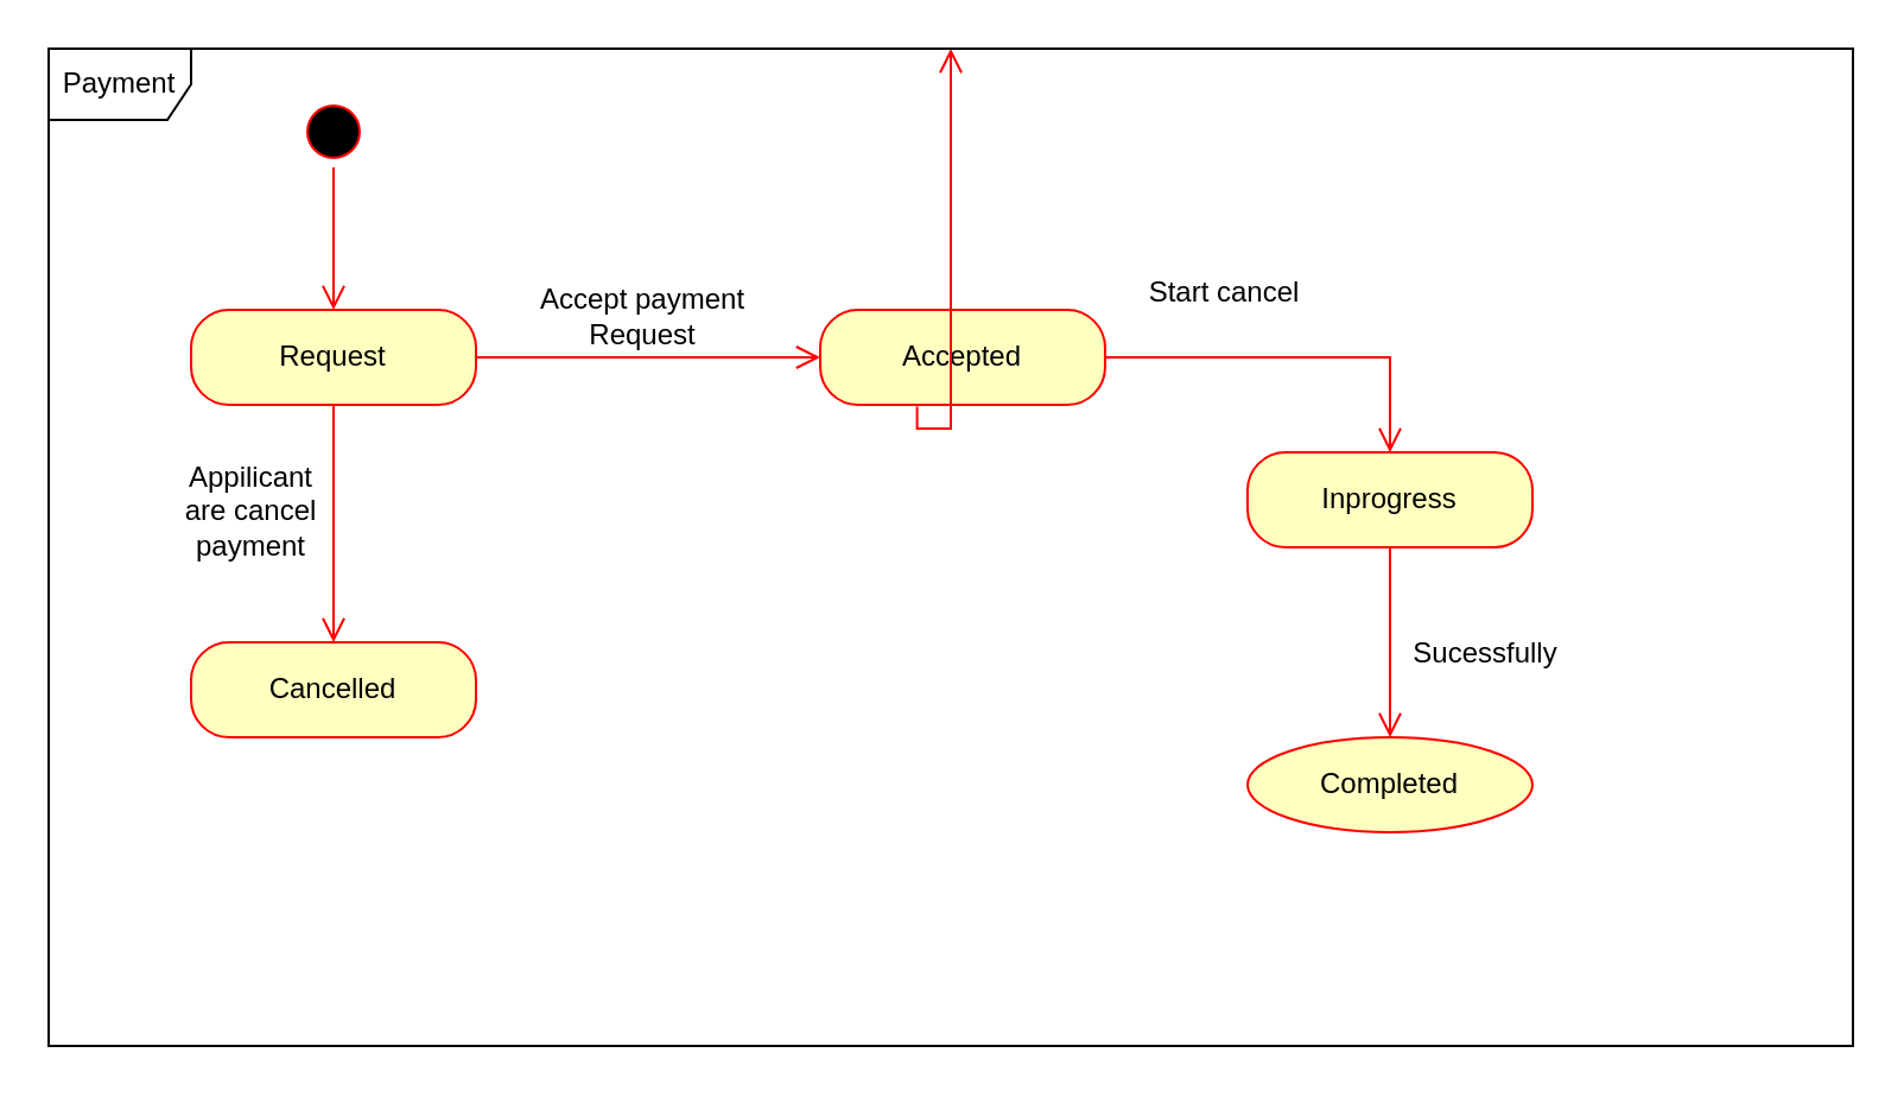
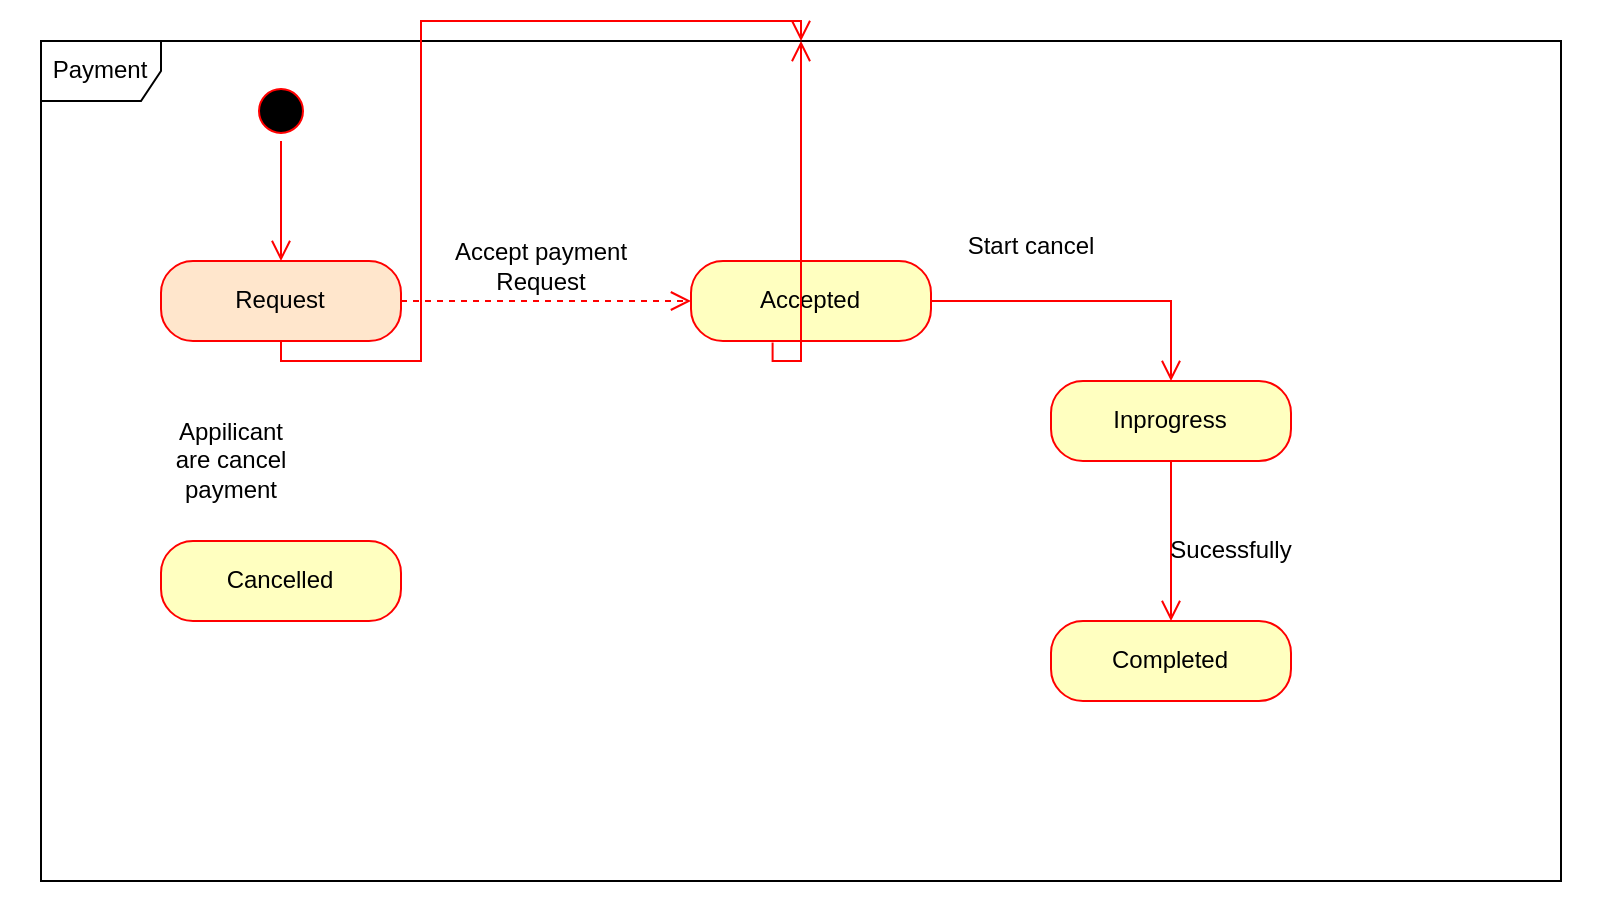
  <mxCell id="0" />
  <mxCell id="1" parent="0" />
  <mxCell id="2" value="Payment" style="shape=umlFrame;whiteSpace=wrap;html=1;pointerEvents=0;" vertex="1" parent="1"><mxGeometry x="20" y="20" width="760" height="420" as="geometry" /></mxCell>
  <mxCell id="3" value="" style="ellipse;html=1;shape=startState;fillColor=#000000;strokeColor=#ff0000;" vertex="1" parent="1"><mxGeometry x="125" y="40" width="30" height="30" as="geometry" /></mxCell>
  <mxCell id="4" value="" style="edgeStyle=orthogonalEdgeStyle;html=1;verticalAlign=bottom;endArrow=open;endSize=8;strokeColor=#ff0000;rounded=0;" edge="1" source="3" parent="1"><mxGeometry relative="1" as="geometry"><mxPoint x="140" y="130" as="targetPoint" /></mxGeometry></mxCell>
- <mxCell id="5" value="Request" style="rounded=1;whiteSpace=wrap;html=1;arcSize=40;fontColor=#000000;fillColor=#ffffc0;strokeColor=#ff0000;" vertex="1" parent="1"><mxGeometry x="80" y="130" width="120" height="40" as="geometry" /></mxCell>
- <mxCell id="6" value="" style="edgeStyle=orthogonalEdgeStyle;html=1;verticalAlign=bottom;endArrow=open;endSize=8;strokeColor=#ff0000;rounded=0;entryX=0.5;entryY=0;entryDx=0;entryDy=0;" edge="1" source="5" parent="1" target="7"><mxGeometry relative="1" as="geometry"><mxPoint x="140" y="230" as="targetPoint" /></mxGeometry></mxCell>
+ <mxCell id="5" value="Request" style="rounded=1;whiteSpace=wrap;html=1;arcSize=40;fontColor=#000000;fillColor=#ffe6cc;strokeColor=#ff0000;" vertex="1" parent="1"><mxGeometry x="80" y="130" width="120" height="40" as="geometry" /></mxCell>
+ <mxCell id="6" value="" style="edgeStyle=orthogonalEdgeStyle;html=1;verticalAlign=bottom;endArrow=open;endSize=8;strokeColor=#ff0000;rounded=0;" edge="1" source="5" parent="1" target="2"><mxGeometry relative="1" as="geometry"><mxPoint x="140" y="230" as="targetPoint" /></mxGeometry></mxCell>
  <mxCell id="7" value="Cancelled" style="rounded=1;whiteSpace=wrap;html=1;arcSize=40;fontColor=#000000;fillColor=#ffffc0;strokeColor=#ff0000;" vertex="1" parent="1"><mxGeometry x="80" y="270" width="120" height="40" as="geometry" /></mxCell>
  <mxCell id="8" value="Accepted" style="rounded=1;whiteSpace=wrap;html=1;arcSize=40;fontColor=#000000;fillColor=#ffffc0;strokeColor=#ff0000;" vertex="1" parent="1"><mxGeometry x="345" y="130" width="120" height="40" as="geometry" /></mxCell>
- <mxCell id="9" value="" style="edgeStyle=orthogonalEdgeStyle;html=1;verticalAlign=bottom;endArrow=open;endSize=8;strokeColor=#ff0000;rounded=0;entryX=0;entryY=0.5;entryDx=0;entryDy=0;" edge="1" parent="1" source="5" target="8"><mxGeometry relative="1" as="geometry"><mxPoint x="405" y="230" as="targetPoint" /><mxPoint x="405" y="170" as="sourcePoint" /><Array as="points" /></mxGeometry></mxCell>
+ <mxCell id="9" value="" style="edgeStyle=orthogonalEdgeStyle;html=1;verticalAlign=bottom;endArrow=open;endSize=8;strokeColor=#ff0000;rounded=0;entryX=0;entryY=0.5;entryDx=0;entryDy=0;dashed=1;" edge="1" parent="1" source="5" target="8"><mxGeometry relative="1" as="geometry"><mxPoint x="405" y="230" as="targetPoint" /><mxPoint x="405" y="170" as="sourcePoint" /><Array as="points" /></mxGeometry></mxCell>
  <mxCell id="10" value="" style="edgeStyle=orthogonalEdgeStyle;html=1;verticalAlign=bottom;endArrow=open;endSize=8;strokeColor=#ff0000;rounded=0;exitX=0.34;exitY=1.02;exitDx=0;exitDy=0;exitPerimeter=0;" edge="1" parent="1" source="8" target="2"><mxGeometry relative="1" as="geometry"><mxPoint x="415" y="240" as="targetPoint" /><mxPoint x="415" y="180" as="sourcePoint" /></mxGeometry></mxCell>
  <mxCell id="11" value="Inprogress" style="rounded=1;whiteSpace=wrap;html=1;arcSize=40;fontColor=#000000;fillColor=#ffffc0;strokeColor=#ff0000;" vertex="1" parent="1"><mxGeometry x="525" y="190" width="120" height="40" as="geometry" /></mxCell>
  <mxCell id="12" value="" style="edgeStyle=orthogonalEdgeStyle;html=1;verticalAlign=bottom;endArrow=open;endSize=8;strokeColor=#ff0000;rounded=0;entryX=0.5;entryY=0;entryDx=0;entryDy=0;" edge="1" source="11" parent="1" target="13"><mxGeometry relative="1" as="geometry"><mxPoint x="585" y="290" as="targetPoint" /></mxGeometry></mxCell>
- <mxCell id="13" value="Completed" style="ellipse;whiteSpace=wrap;html=1;arcSize=40;fontColor=#000000;fillColor=#ffffc0;strokeColor=#ff0000;" vertex="1" parent="1"><mxGeometry x="525" y="310" width="120" height="40" as="geometry" /></mxCell>
+ <mxCell id="13" value="Completed" style="rounded=1;whiteSpace=wrap;html=1;arcSize=40;fontColor=#000000;fillColor=#ffffc0;strokeColor=#ff0000;" vertex="1" parent="1"><mxGeometry x="525" y="310" width="120" height="40" as="geometry" /></mxCell>
  <mxCell id="14" value="" style="edgeStyle=orthogonalEdgeStyle;html=1;verticalAlign=bottom;endArrow=open;endSize=8;strokeColor=#ff0000;rounded=0;exitX=1;exitY=0.5;exitDx=0;exitDy=0;entryX=0.5;entryY=0;entryDx=0;entryDy=0;" edge="1" parent="1" source="8" target="11"><mxGeometry relative="1" as="geometry"><mxPoint x="425" y="250" as="targetPoint" /><mxPoint x="425" y="190" as="sourcePoint" /></mxGeometry></mxCell>
  <mxCell id="15" value="Accept payment&lt;div&gt;Request&lt;/div&gt;" style="text;html=1;align=center;verticalAlign=middle;resizable=0;points=[];autosize=1;strokeColor=none;fillColor=none;" vertex="1" parent="1"><mxGeometry x="215" y="113" width="110" height="40" as="geometry" /></mxCell>
- <mxCell id="16" value="Appilicant&lt;div&gt;are cancel&lt;/div&gt;&lt;div&gt;payment&lt;/div&gt;" style="text;html=1;align=center;verticalAlign=middle;resizable=0;points=[];autosize=1;strokeColor=none;fillColor=none;" vertex="1" parent="1"><mxGeometry x="65" y="185" width="80" height="60" as="geometry" /></mxCell>
+ <mxCell id="16" value="Appilicant&lt;div&gt;are cancel&lt;/div&gt;&lt;div&gt;payment&lt;/div&gt;" style="text;html=1;align=center;verticalAlign=middle;resizable=0;points=[];autosize=1;strokeColor=none;fillColor=none;" vertex="1" parent="1"><mxGeometry x="75" y="200" width="80" height="60" as="geometry" /></mxCell>
  <mxCell id="17" value="Start cancel" style="text;html=1;align=center;verticalAlign=middle;resizable=0;points=[];autosize=1;strokeColor=none;fillColor=none;" vertex="1" parent="1"><mxGeometry x="465" y="108" width="100" height="30" as="geometry" /></mxCell>
- <mxCell id="18" value="Sucessfully" style="text;html=1;align=center;verticalAlign=middle;resizable=0;points=[];autosize=1;strokeColor=none;fillColor=none;" vertex="1" parent="1"><mxGeometry x="585" y="260" width="80" height="30" as="geometry" /></mxCell>
+ <mxCell id="18" value="Sucessfully" style="text;html=1;align=center;verticalAlign=middle;resizable=0;points=[];autosize=1;strokeColor=none;fillColor=none;" vertex="1" parent="1"><mxGeometry x="575" y="260" width="80" height="30" as="geometry" /></mxCell>
